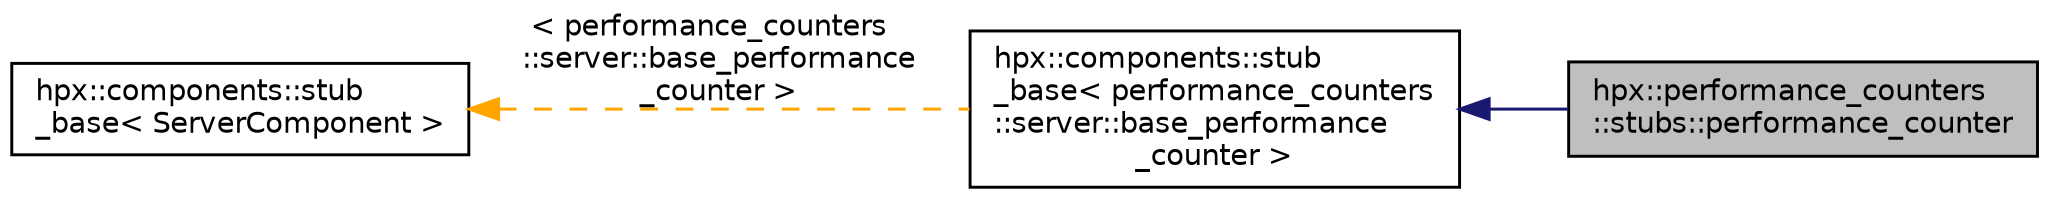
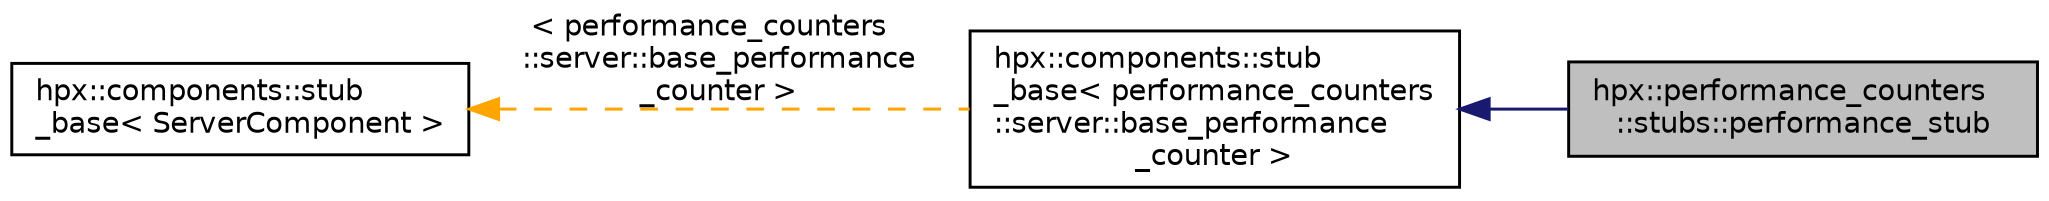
  digraph {
    rankdir=LR
    node [color=black fillcolor=white fontname=Helvetica fontsize=10 shape=record style=filled]
    edge [dir=back fontname=Helvetica fontsize=10 labelfontname=Helvetica labelfontsize=10]
-   n1 [fillcolor=grey75 fontcolor=black height=0.2 label="hpx::performance_counters\l::stubs::performance_counter" width=0.4]
+   n1 [fillcolor=grey75 fontcolor=black height=0.2 label="hpx::performance_counters\l::stubs::performance_stub" width=0.4]
    n2 [height=0.2 label="hpx::components::stub\l_base\< performance_counters\l::server::base_performance\l_counter \>" width=0.4]
    n3 [height=0.2 label="hpx::components::stub\l_base\< ServerComponent \>" width=0.4]
    n2 -> n1 [color=midnightblue style=solid]
    n3 -> n2 [color=orange label=" \< performance_counters\l::server::base_performance\l_counter \>" style=dashed]
  }
